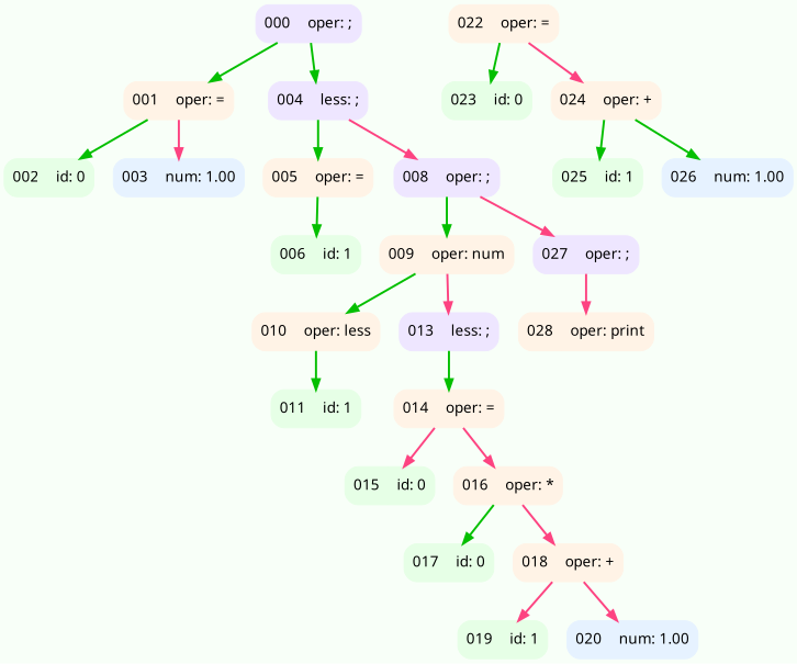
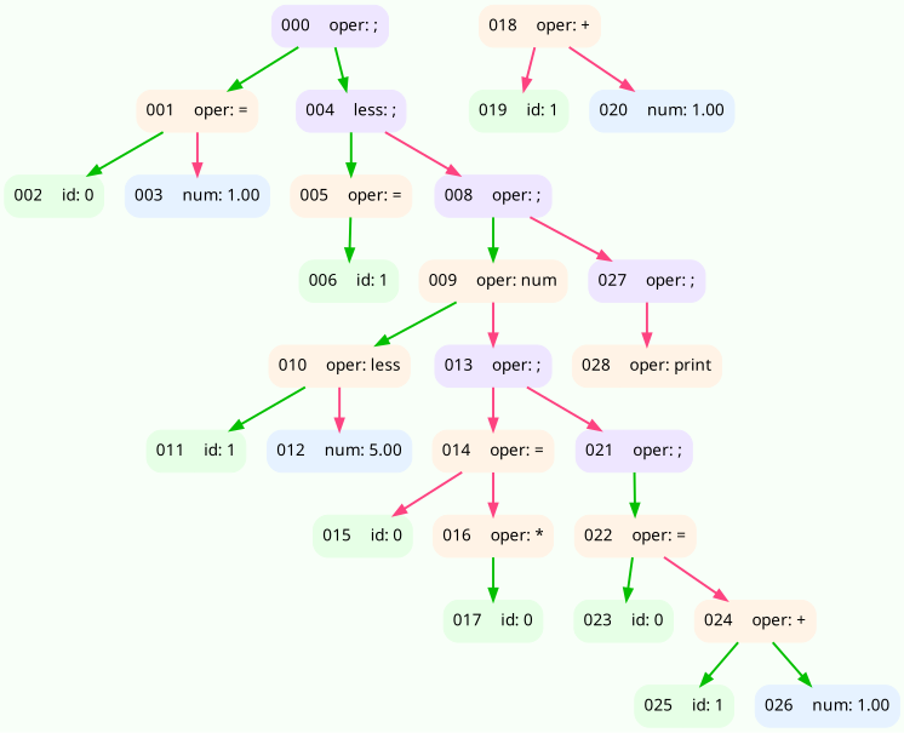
  digraph {
    bgcolor="#f8fff8"
    rankdir=TB
    node [color="#fff3e6" fontname="SF Pro" rankdir=LR shape=Mrecord style=filled]
    edge [color="#04BF00" fontname="SF Pro" style=bold weight=1]
    n1 [color="#eee6ff" label=" { 000 } | { oper: ; }"]
    n2 [label=" { 001 } | { oper: = }"]
    n3 [color="#eee6ff" label=" { 004 } | { less: ; }"]
    n4 [color="#e6ffe6" label=" { 002 } | { id: 0 }"]
    n5 [color="#e6f2ff" label=" { 003 } | { num: 1.00 }"]
    n6 [label=" { 005 } | { oper: = }"]
    n7 [color="#eee6ff" label=" { 008 } | { oper: ; }"]
    n8 [color="#e6ffe6" label=" { 006 } | { id: 1 }"]
    n9 [label=" { 009 } | { oper: num }"]
    n10 [color="#eee6ff" label=" { 027 } | { oper: ; }"]
    n11 [label=" { 010 } | { oper: less }"]
-   n12 [color="#eee6ff" label=" { 013 } | { less: ; }"]
+   n12 [color="#eee6ff" label=" { 013 } | { oper: ; }"]
    n13 [label=" { 028 } | { oper: print }"]
    n14 [color="#e6ffe6" label=" { 011 } | { id: 1 }"]
+   n15 [color="#e6f2ff" label=" { 012 } | { num: 5.00 }"]
    n16 [label=" { 014 } | { oper: = }"]
+   n17 [color="#eee6ff" label=" { 021 } | { oper: ; }"]
    n18 [color="#e6ffe6" label=" { 015 } | { id: 0 }"]
    n19 [label=" { 016 } | { oper: * }"]
    n20 [label=" { 022 } | { oper: = }"]
    n21 [color="#e6ffe6" label=" { 017 } | { id: 0 }"]
    n22 [label=" { 018 } | { oper: + }"]
    n23 [color="#e6ffe6" label=" { 019 } | { id: 1 }"]
    n24 [color="#e6f2ff" label=" { 020 } | { num: 1.00 }"]
    n25 [color="#e6ffe6" label=" { 023 } | { id: 0 }"]
    n26 [label=" { 024 } | { oper: + }"]
    n27 [color="#e6ffe6" label=" { 025 } | { id: 1 }"]
    n28 [color="#e6f2ff" label=" { 026 } | { num: 1.00 }"]
    n1 -> n2
    n1 -> n3
    n2 -> n4
    n2 -> n5 [color="#fd4381"]
    n3 -> n6
    n3 -> n7 [color="#fd4381"]
    n6 -> n8
    n7 -> n9
    n7 -> n10 [color="#fd4381"]
    n9 -> n11
    n9 -> n12 [color="#fd4381"]
    n10 -> n13 [color="#fd4381"]
    n11 -> n14
-   n12 -> n16
+   n11 -> n15 [color="#fd4381"]
+   n12 -> n16 [color="#fd4381"]
+   n12 -> n17 [color="#fd4381"]
    n16 -> n18 [color="#fd4381"]
    n16 -> n19 [color="#fd4381"]
+   n17 -> n20
    n19 -> n21
-   n19 -> n22 [color="#fd4381"]
    n20 -> n25
    n20 -> n26 [color="#fd4381"]
    n22 -> n23 [color="#fd4381"]
    n22 -> n24 [color="#fd4381"]
    n26 -> n27
    n26 -> n28
  }
